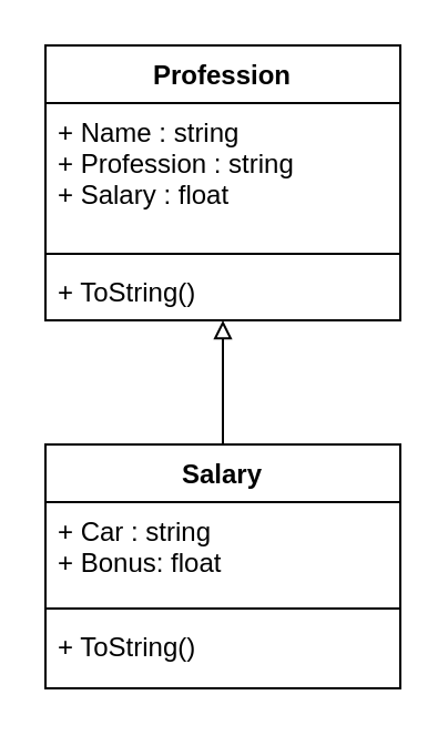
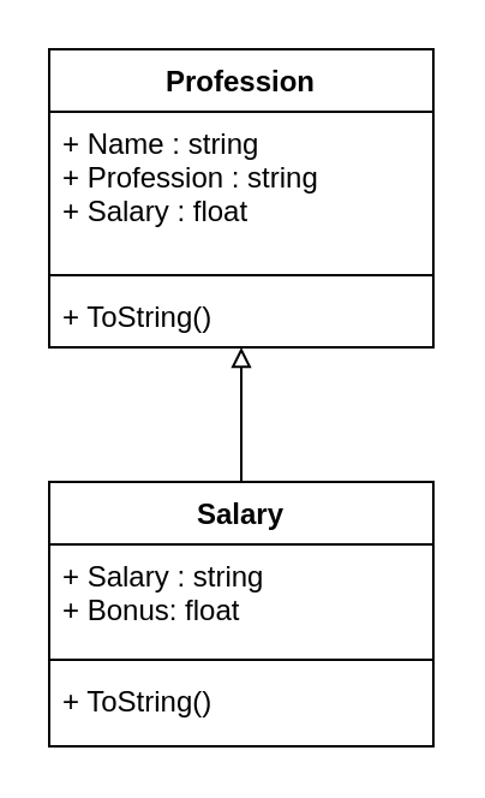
  <mxCell id="0" />
  <mxCell id="1" parent="0" />
  <mxCell id="2" value="Profession" style="swimlane;fontStyle=1;align=center;verticalAlign=top;childLayout=stackLayout;horizontal=1;startSize=26;horizontalStack=0;resizeParent=1;resizeParentMax=0;resizeLast=0;collapsible=1;marginBottom=0;" vertex="1" parent="1"><mxGeometry x="20" y="20" width="160" height="124" as="geometry" /></mxCell>
  <mxCell id="3" value="+ Name : string&#10;+ Profession : string&#10;+ Salary : float" style="text;strokeColor=none;fillColor=none;align=left;verticalAlign=top;spacingLeft=4;spacingRight=4;overflow=hidden;rotatable=0;points=[[0,0.5],[1,0.5]];portConstraint=eastwest;" vertex="1" parent="2"><mxGeometry y="26" width="160" height="64" as="geometry" /></mxCell>
  <mxCell id="4" value="" style="line;strokeWidth=1;fillColor=none;align=left;verticalAlign=middle;spacingTop=-1;spacingLeft=3;spacingRight=3;rotatable=0;labelPosition=right;points=[];portConstraint=eastwest;" vertex="1" parent="2"><mxGeometry y="90" width="160" height="8" as="geometry" /></mxCell>
  <mxCell id="5" value="+ ToString()" style="text;strokeColor=none;fillColor=none;align=left;verticalAlign=top;spacingLeft=4;spacingRight=4;overflow=hidden;rotatable=0;points=[[0,0.5],[1,0.5]];portConstraint=eastwest;" vertex="1" parent="2"><mxGeometry y="98" width="160" height="26" as="geometry" /></mxCell>
  <mxCell id="6" style="rounded=0;orthogonalLoop=1;jettySize=auto;html=1;exitX=0.5;exitY=0;exitDx=0;exitDy=0;endArrow=block;endFill=0;strokeWidth=1;" edge="1" parent="1" source="7" target="5"><mxGeometry relative="1" as="geometry" /></mxCell>
  <mxCell id="7" value="Salary" style="swimlane;fontStyle=1;align=center;verticalAlign=top;childLayout=stackLayout;horizontal=1;startSize=26;horizontalStack=0;resizeParent=1;resizeParentMax=0;resizeLast=0;collapsible=1;marginBottom=0;" vertex="1" parent="1"><mxGeometry x="20" y="200" width="160" height="110" as="geometry" /></mxCell>
- <mxCell id="8" value="+ Car : string&#10;+ Bonus: float" style="text;strokeColor=none;fillColor=none;align=left;verticalAlign=top;spacingLeft=4;spacingRight=4;overflow=hidden;rotatable=0;points=[[0,0.5],[1,0.5]];portConstraint=eastwest;" vertex="1" parent="7"><mxGeometry y="26" width="160" height="44" as="geometry" /></mxCell>
+ <mxCell id="8" value="+ Salary : string&#10;+ Bonus: float" style="text;strokeColor=none;fillColor=none;align=left;verticalAlign=top;spacingLeft=4;spacingRight=4;overflow=hidden;rotatable=0;points=[[0,0.5],[1,0.5]];portConstraint=eastwest;" vertex="1" parent="7"><mxGeometry y="26" width="160" height="44" as="geometry" /></mxCell>
  <mxCell id="9" value="" style="line;strokeWidth=1;fillColor=none;align=left;verticalAlign=middle;spacingTop=-1;spacingLeft=3;spacingRight=3;rotatable=0;labelPosition=right;points=[];portConstraint=eastwest;" vertex="1" parent="7"><mxGeometry y="70" width="160" height="8" as="geometry" /></mxCell>
  <mxCell id="10" value="+ ToString()" style="text;strokeColor=none;fillColor=none;align=left;verticalAlign=top;spacingLeft=4;spacingRight=4;overflow=hidden;rotatable=0;points=[[0,0.5],[1,0.5]];portConstraint=eastwest;" vertex="1" parent="7"><mxGeometry y="78" width="160" height="32" as="geometry" /></mxCell>
